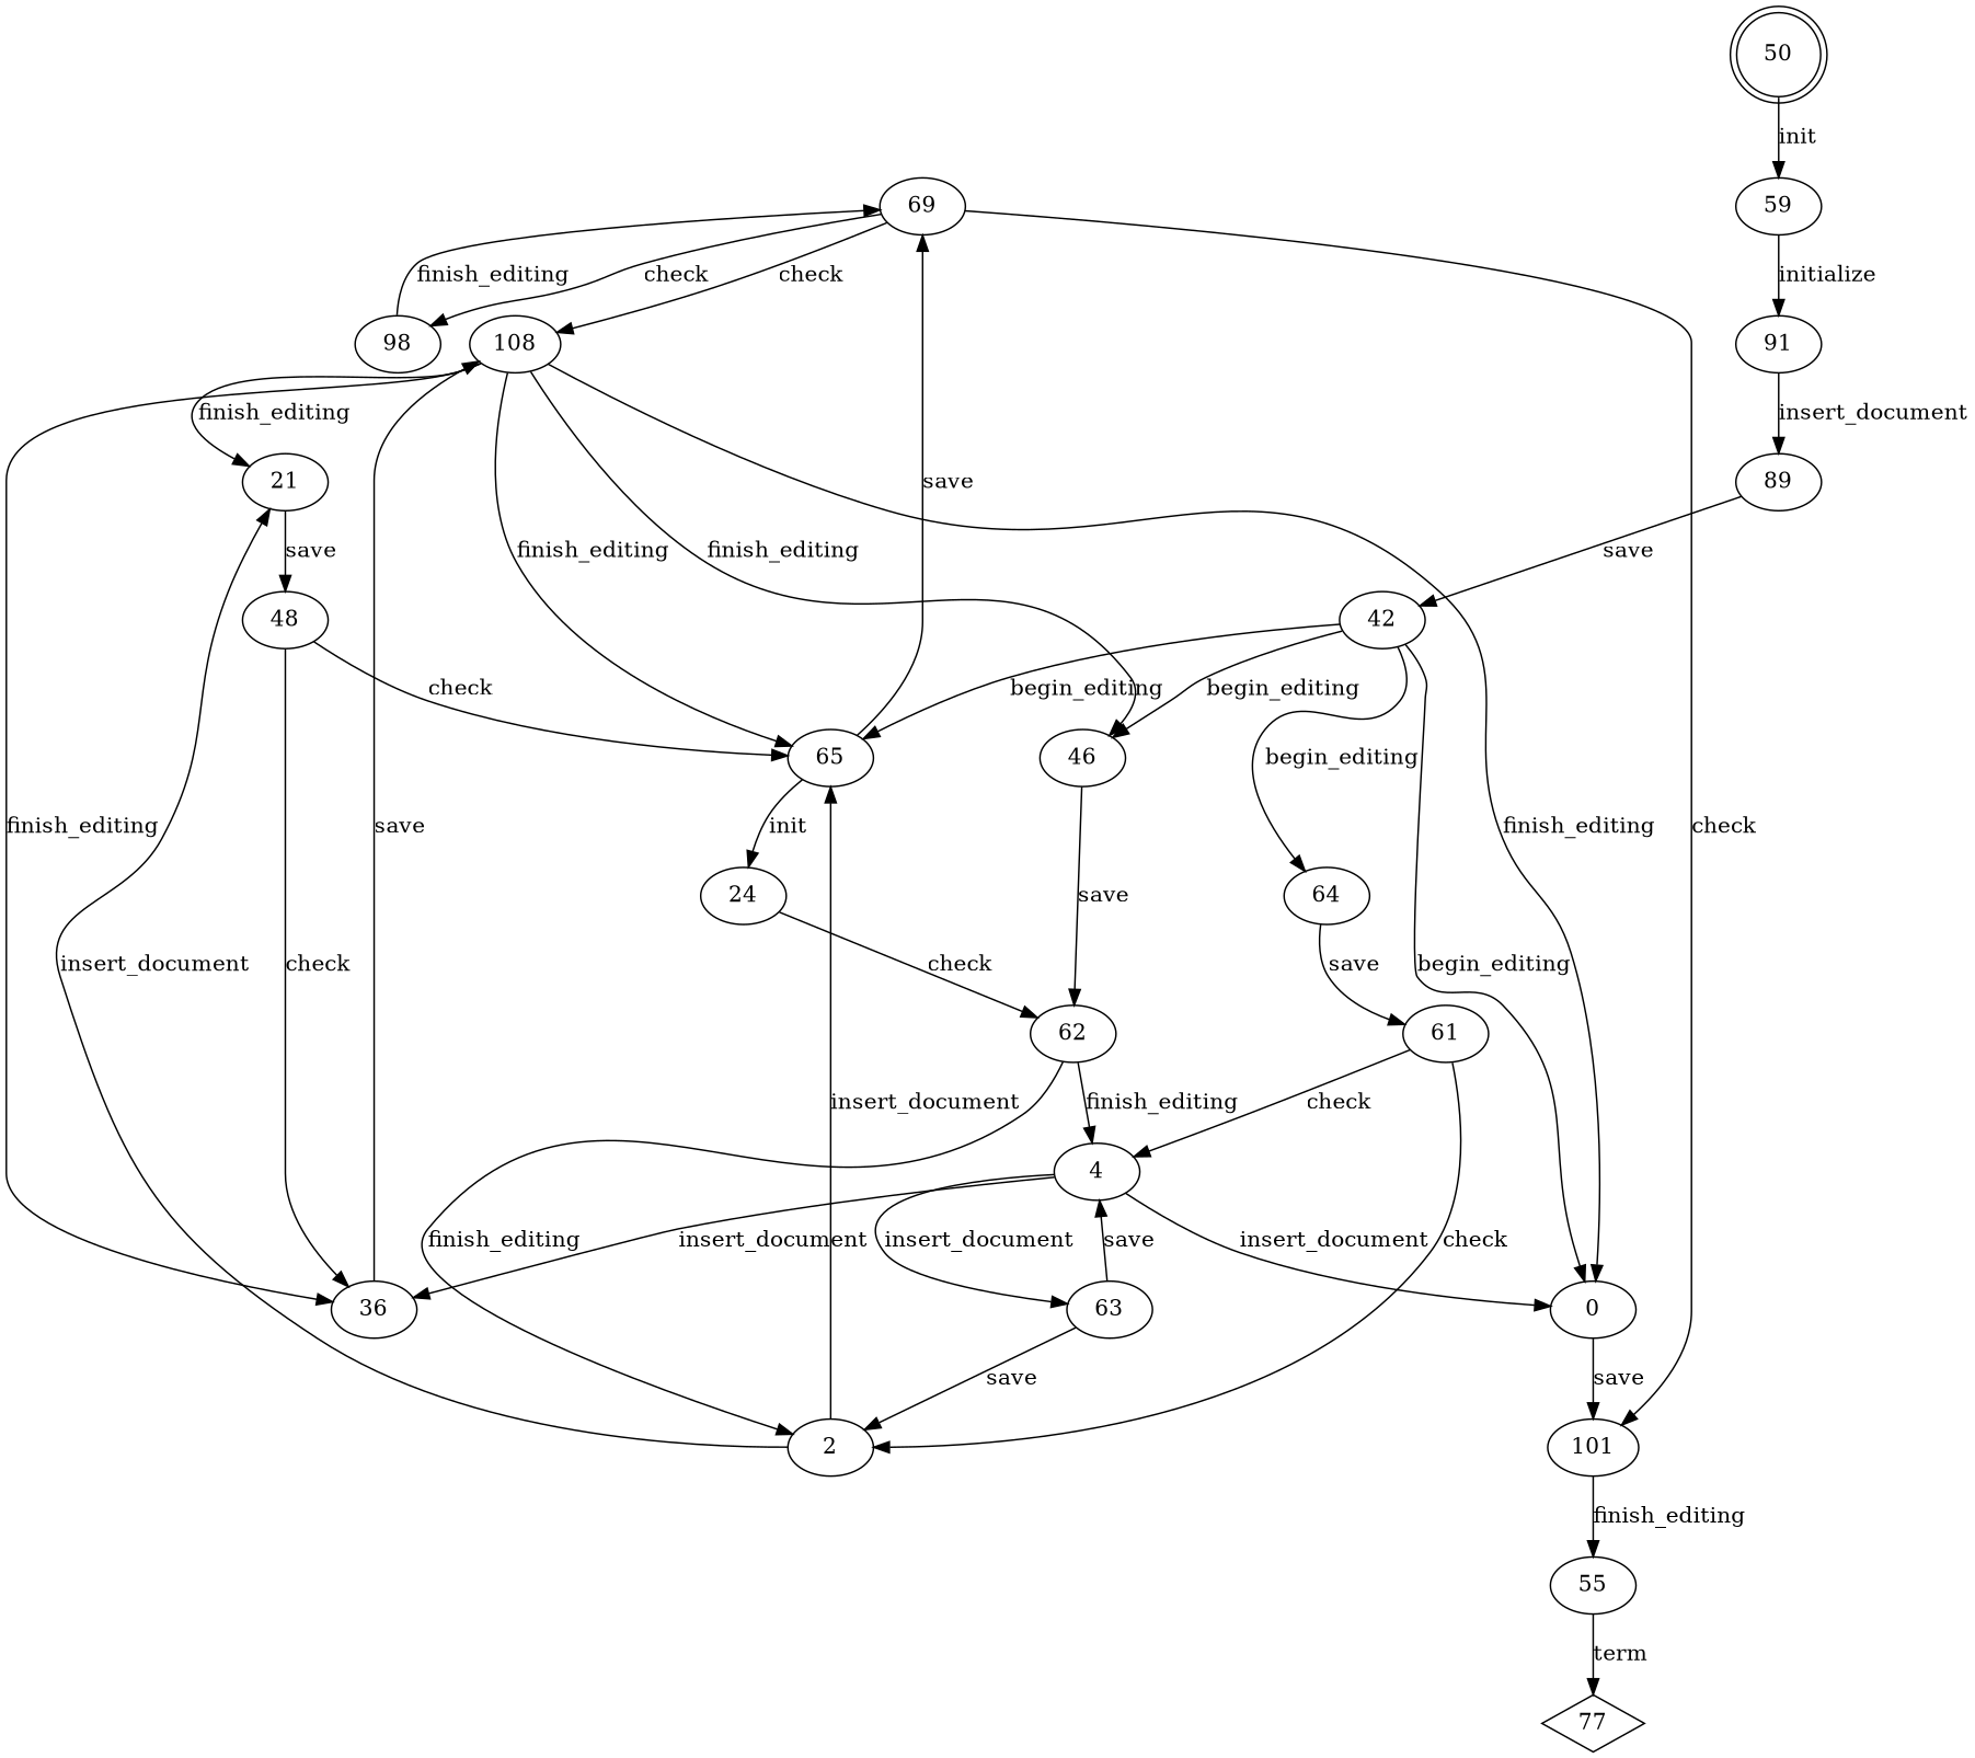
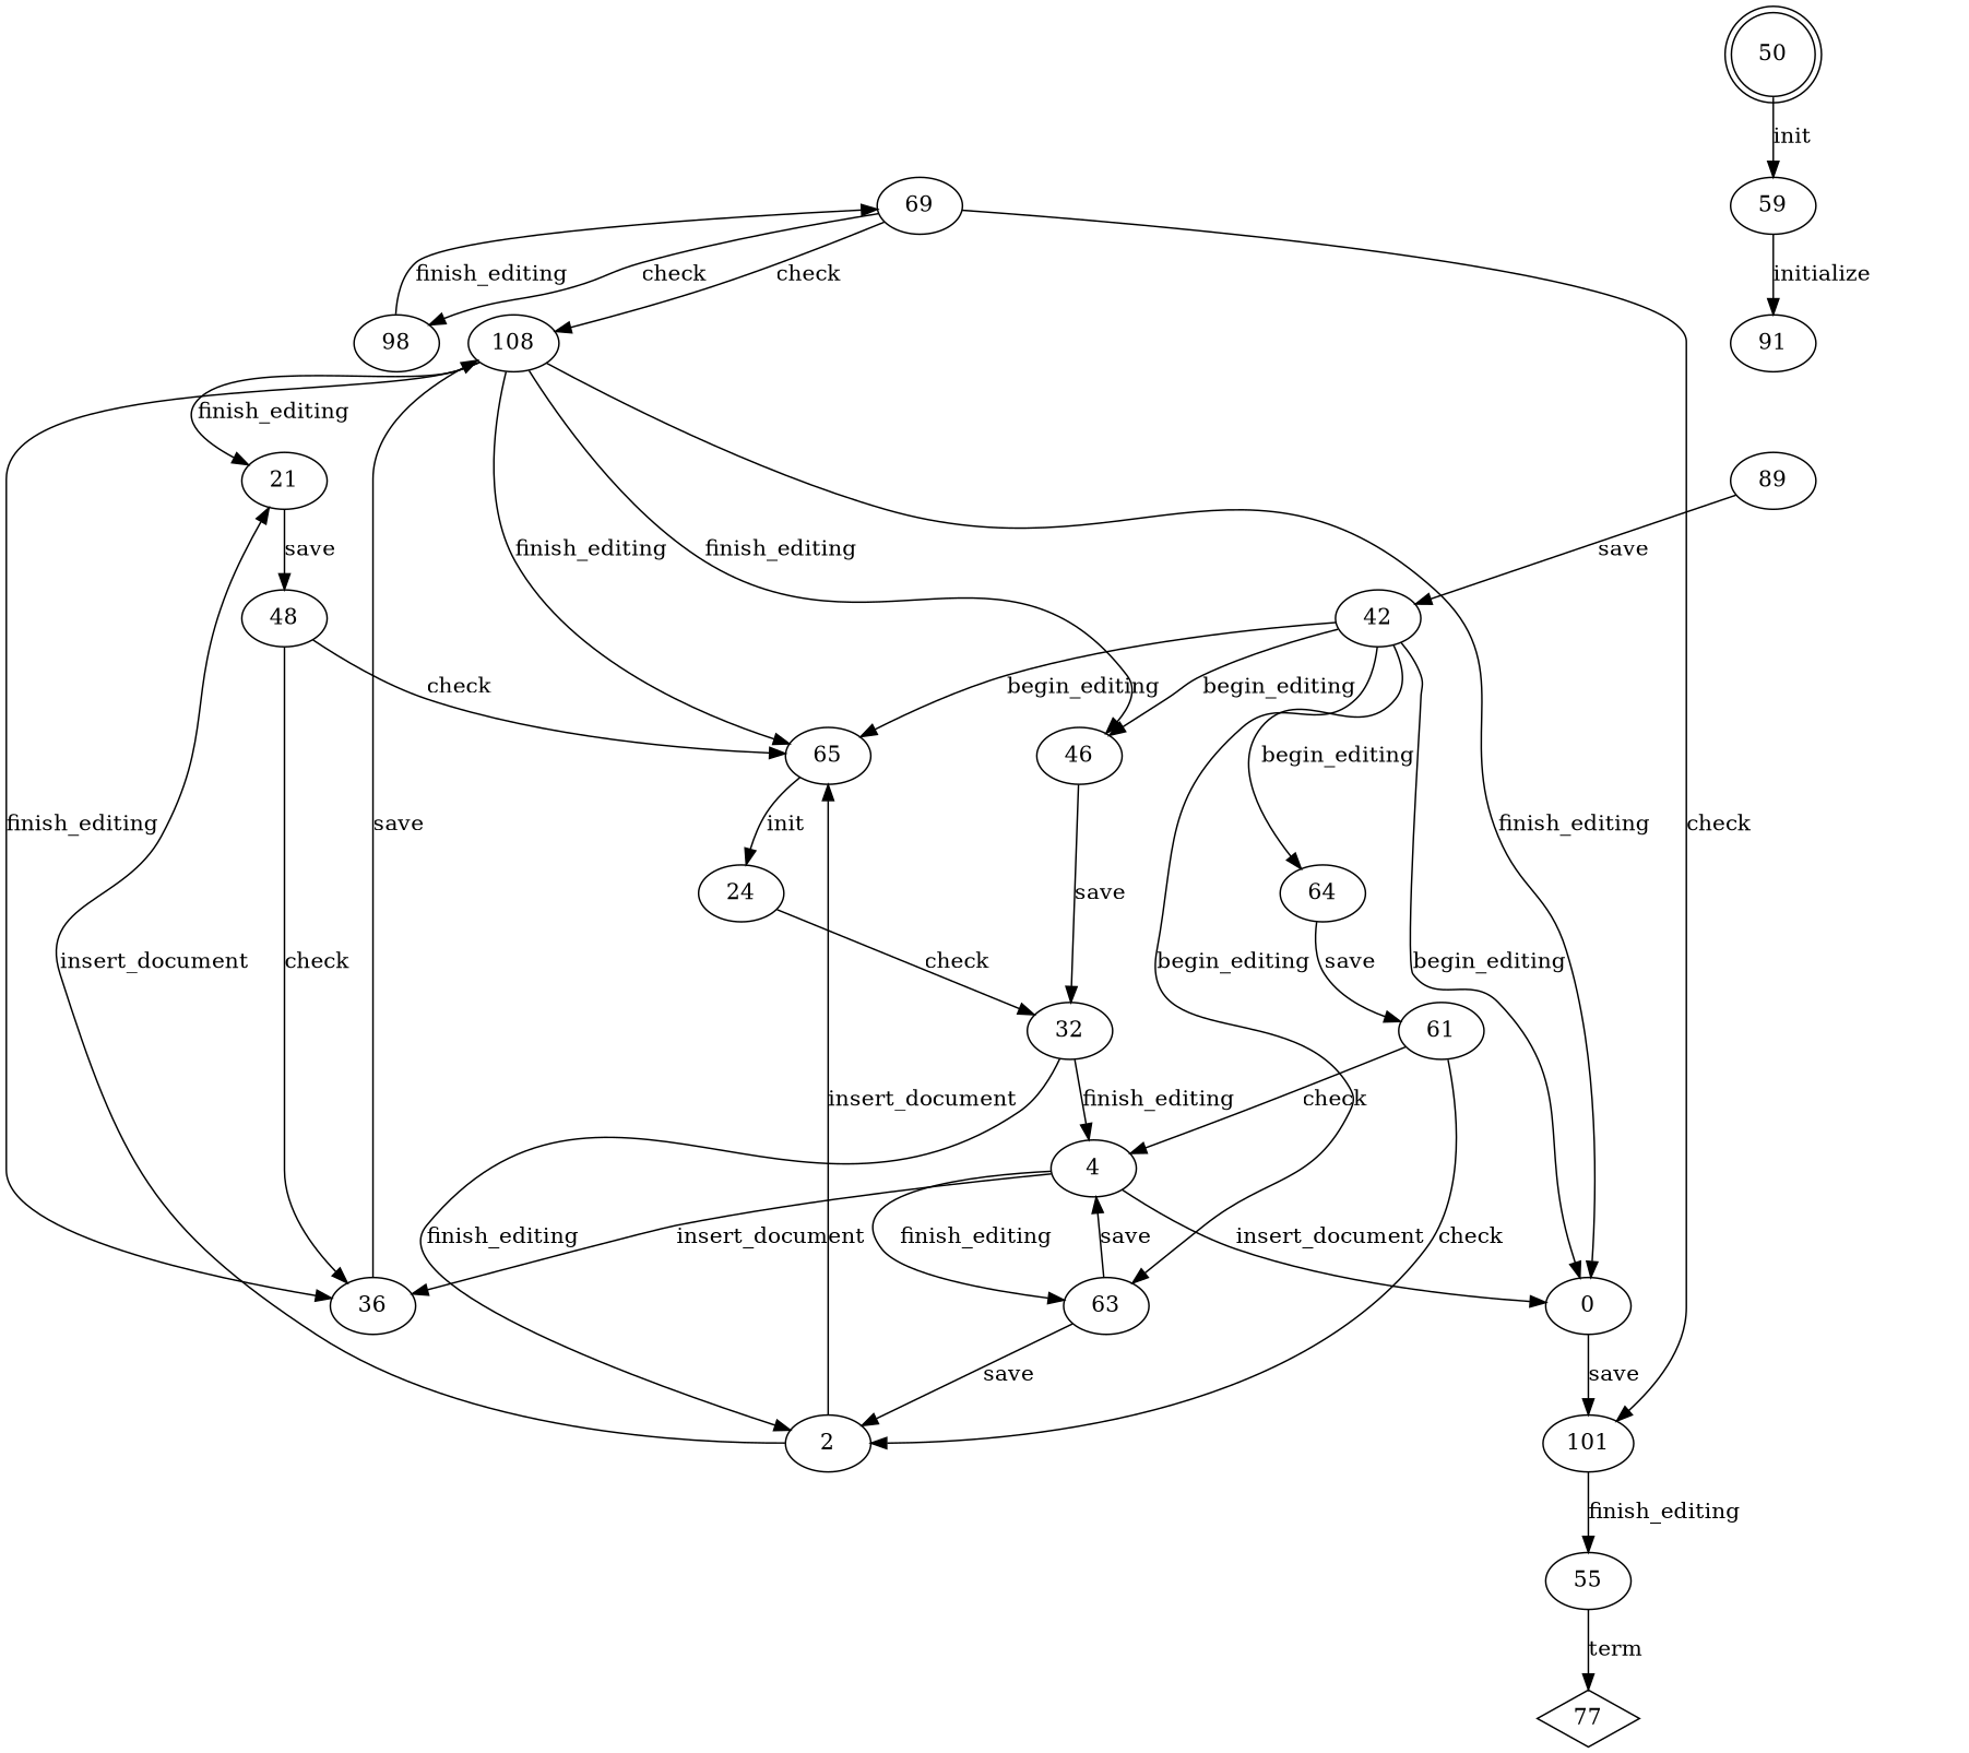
  strict digraph {
    edge [weight=382]
    0
    101
    55
    2
    21
    65
    48
    24
    69
    4
    36
    63
    108
-   32 [label=62]
+   32
    46
    42
    64
    61
    50 [shape=doublecircle]
    59
    91
    77 [shape=diamond]
    89
    98
    0 -> 101 [label=save weight=7200]
    101 -> 55 [label=finish_editing weight=14688]
    55 -> 77 [label=term weight=14750]
    2 -> 21 [label=insert_document weight=899]
    2 -> 65 [label=insert_document weight=3545]
    21 -> 48 [label=save weight=1352]
    65 -> 24 [label=init]
-   65 -> 69 [label=save weight=8224]
    48 -> 65 [label=check weight=843]
    48 -> 36 [label=check weight=189]
    24 -> 32 [label=check weight=815]
    69 -> 101 [label=check weight=3575]
    69 -> 108 [label=check weight=5213]
    69 -> 98 [label=check weight=180]
    4 -> 0 [label=insert_document weight=1947]
    4 -> 36 [label=insert_document weight=2662]
-   4 -> 63 [label=insert_document weight=141]
+   4 -> 63 [label=finish_editing weight=141]
    36 -> 108 [label=save weight=8045]
    63 -> 2 [label=save]
    63 -> 4 [label=save weight=344]
    108 -> 0 [label=finish_editing weight=5101]
    108 -> 21 [label=finish_editing weight=115]
    108 -> 65 [label=finish_editing weight=4012]
    108 -> 36 [label=finish_editing weight=5208]
    108 -> 46 [label=finish_editing weight=758]
    32 -> 2 [label=finish_editing weight=1595]
    32 -> 4 [label=finish_editing weight=3080]
    46 -> 32 [label=save weight=848]
    42 -> 0 [label=begin_editing weight=79]
    42 -> 65 [label=begin_editing weight=204]
+   42 -> 63 [label=begin_editing weight=476]
    42 -> 46 [label=begin_editing weight=116]
    42 -> 64 [label=begin_editing weight=132]
    64 -> 61 [label=save weight=259]
    61 -> 2 [label=check weight=654]
    61 -> 4 [label=check weight=251]
    50 -> 59 [label=init weight=201]
    59 -> 91 [label=initialize weight=186]
-   91 -> 89 [label=insert_document weight=186]
    89 -> 42 [label=save weight=185]
    98 -> 69 [label=finish_editing weight=459]
  }
